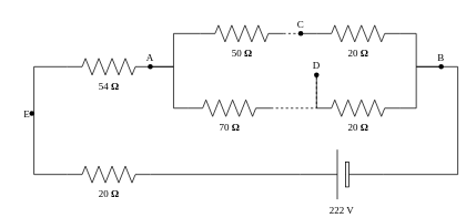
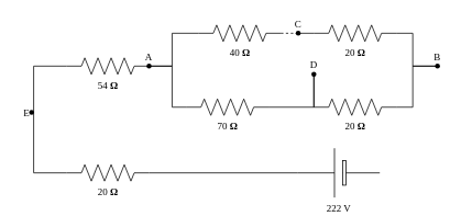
  <mxCell id="0" />
  <mxCell id="1" parent="0" />
  <mxCell id="2" style="edgeStyle=orthogonalEdgeStyle;rounded=0;html=1;exitPerimeter=0;entryX=0;entryY=0.5;entryPerimeter=0;labelBackgroundColor=none;startArrow=none;startFill=0;startSize=5;endArrow=none;endFill=0;endSize=5;jettySize=auto;orthogonalLoop=1;strokeWidth=1;fontFamily=Verdana;fontSize=12;" parent="1" source="19" target="5" edge="1"><mxGeometry relative="1" as="geometry" /></mxCell>
- <mxCell id="3" value="50&amp;nbsp;&lt;b&gt;Ω&lt;/b&gt;" style="verticalLabelPosition=bottom;shadow=0;dashed=0;align=center;html=1;verticalAlign=top;strokeWidth=1;shape=mxgraph.electrical.resistors.resistor_2;rounded=1;comic=0;labelBackgroundColor=none;fontFamily=Verdana;fontSize=12" parent="1" vertex="1"><mxGeometry x="240" y="30" width="100" height="20" as="geometry" /></mxCell>
+ <mxCell id="3" value="40&amp;nbsp;&lt;b&gt;Ω&lt;/b&gt;" style="verticalLabelPosition=bottom;shadow=0;dashed=0;align=center;html=1;verticalAlign=top;strokeWidth=1;shape=mxgraph.electrical.resistors.resistor_2;rounded=1;comic=0;labelBackgroundColor=none;fontFamily=Verdana;fontSize=12" parent="1" vertex="1"><mxGeometry x="240" y="30" width="100" height="20" as="geometry" /></mxCell>
  <mxCell id="4" style="edgeStyle=orthogonalEdgeStyle;rounded=0;html=1;exitX=1;exitY=0.5;exitPerimeter=0;labelBackgroundColor=none;startArrow=none;startFill=0;startSize=5;endArrow=none;endFill=0;endSize=5;jettySize=auto;orthogonalLoop=1;strokeWidth=1;fontFamily=Verdana;fontSize=12;" parent="1" source="5" edge="1" target="18"><mxGeometry relative="1" as="geometry"><mxPoint x="530" y="80" as="targetPoint" /><Array as="points"><mxPoint x="500" y="40" /><mxPoint x="500" y="80" /></Array></mxGeometry></mxCell>
  <mxCell id="5" value="20&amp;nbsp;&lt;b&gt;Ω&lt;/b&gt;" style="verticalLabelPosition=bottom;shadow=0;dashed=0;align=center;html=1;verticalAlign=top;strokeWidth=1;shape=mxgraph.electrical.resistors.resistor_2;rounded=1;comic=0;labelBackgroundColor=none;fontFamily=Verdana;fontSize=12" parent="1" vertex="1"><mxGeometry x="380" y="30" width="100" height="20" as="geometry" /></mxCell>
- <mxCell id="6" style="edgeStyle=orthogonalEdgeStyle;rounded=0;html=1;exitX=1;exitY=0.5;exitPerimeter=0;labelBackgroundColor=none;startArrow=none;startFill=0;startSize=5;endArrow=none;endFill=0;endSize=5;jettySize=auto;orthogonalLoop=1;strokeWidth=1;fontFamily=Verdana;fontSize=12;dashed=1;" parent="1" source="7" target="24" edge="1"><mxGeometry relative="1" as="geometry" /></mxCell>
+ <mxCell id="6" style="edgeStyle=orthogonalEdgeStyle;rounded=0;html=1;exitX=1;exitY=0.5;exitPerimeter=0;labelBackgroundColor=none;startArrow=none;startFill=0;startSize=5;endArrow=none;endFill=0;endSize=5;jettySize=auto;orthogonalLoop=1;strokeWidth=1;fontFamily=Verdana;fontSize=12" parent="1" source="7" target="24" edge="1"><mxGeometry relative="1" as="geometry" /></mxCell>
  <mxCell id="7" value="70&amp;nbsp;&lt;b&gt;Ω&lt;/b&gt;" style="verticalLabelPosition=bottom;shadow=0;dashed=0;align=center;html=1;verticalAlign=top;strokeWidth=1;shape=mxgraph.electrical.resistors.resistor_2;rounded=1;comic=0;labelBackgroundColor=none;fontFamily=Verdana;fontSize=12" parent="1" vertex="1"><mxGeometry x="225" y="120" width="100" height="20" as="geometry" /></mxCell>
  <mxCell id="8" style="edgeStyle=orthogonalEdgeStyle;rounded=0;html=1;exitX=1;exitY=0.5;exitPerimeter=0;labelBackgroundColor=none;startArrow=none;startFill=0;startSize=5;endArrow=none;endFill=0;endSize=5;jettySize=auto;orthogonalLoop=1;strokeWidth=1;fontFamily=Verdana;fontSize=12;" parent="1" source="9" edge="1" target="18"><mxGeometry relative="1" as="geometry"><mxPoint x="588" y="90" as="targetPoint" /><Array as="points"><mxPoint x="500" y="130" /><mxPoint x="500" y="80" /></Array></mxGeometry></mxCell>
  <mxCell id="9" value="20&amp;nbsp;&lt;b&gt;Ω&lt;/b&gt;" style="verticalLabelPosition=bottom;shadow=0;dashed=0;align=center;html=1;verticalAlign=top;strokeWidth=1;shape=mxgraph.electrical.resistors.resistor_2;rounded=1;comic=0;labelBackgroundColor=none;fontFamily=Verdana;fontSize=12" parent="1" vertex="1"><mxGeometry x="380" y="120" width="100" height="20" as="geometry" /></mxCell>
  <mxCell id="10" style="edgeStyle=orthogonalEdgeStyle;rounded=0;html=1;entryX=0;entryY=0.5;entryPerimeter=0;labelBackgroundColor=none;startArrow=none;startFill=0;startSize=5;endArrow=none;endFill=0;endSize=5;jettySize=auto;orthogonalLoop=1;strokeWidth=1;fontFamily=Verdana;fontSize=12" parent="1" source="21" target="3" edge="1"><mxGeometry relative="1" as="geometry"><Array as="points"><mxPoint x="208" y="80" /><mxPoint x="208" y="40" /></Array></mxGeometry></mxCell>
  <mxCell id="11" style="edgeStyle=orthogonalEdgeStyle;rounded=0;html=1;entryX=0;entryY=0.5;entryPerimeter=0;labelBackgroundColor=none;startArrow=none;startFill=0;startSize=5;endArrow=none;endFill=0;endSize=5;jettySize=auto;orthogonalLoop=1;strokeWidth=1;fontFamily=Verdana;fontSize=12;" parent="1" source="21" target="7" edge="1"><mxGeometry relative="1" as="geometry"><Array as="points"><mxPoint x="208" y="80" /><mxPoint x="208" y="130" /></Array></mxGeometry></mxCell>
  <mxCell id="12" value="54&amp;nbsp;&lt;b&gt;Ω&lt;/b&gt;" style="verticalLabelPosition=bottom;shadow=0;dashed=0;align=center;html=1;verticalAlign=top;strokeWidth=1;shape=mxgraph.electrical.resistors.resistor_2;rounded=1;comic=0;labelBackgroundColor=none;fontFamily=Verdana;fontSize=12;" parent="1" vertex="1"><mxGeometry x="80" y="70" width="100" height="20" as="geometry" /></mxCell>
  <mxCell id="13" style="edgeStyle=orthogonalEdgeStyle;rounded=0;html=1;exitX=0;exitY=0.5;exitPerimeter=0;labelBackgroundColor=none;startArrow=none;startFill=0;startSize=5;endArrow=none;endFill=0;endSize=5;jettySize=auto;orthogonalLoop=1;strokeWidth=1;fontFamily=Verdana;fontSize=12" parent="1" source="14" target="22" edge="1"><mxGeometry relative="1" as="geometry"><Array as="points"><mxPoint x="40" y="210" /></Array></mxGeometry></mxCell>
  <mxCell id="14" value="20&amp;nbsp;&lt;b&gt;Ω&lt;/b&gt;" style="verticalLabelPosition=bottom;shadow=0;dashed=0;align=center;html=1;verticalAlign=top;strokeWidth=1;shape=mxgraph.electrical.resistors.resistor_2;rounded=1;comic=0;labelBackgroundColor=none;fontFamily=Verdana;fontSize=12" parent="1" vertex="1"><mxGeometry x="80" y="200" width="100" height="20" as="geometry" /></mxCell>
  <mxCell id="15" style="edgeStyle=orthogonalEdgeStyle;rounded=0;html=1;exitX=1;exitY=0.5;exitPerimeter=0;entryX=1;entryY=0.5;entryPerimeter=0;labelBackgroundColor=none;startArrow=none;startFill=0;startSize=5;endArrow=none;endFill=0;endSize=5;jettySize=auto;orthogonalLoop=1;strokeWidth=1;fontFamily=Verdana;fontSize=12" parent="1" source="17" target="14" edge="1"><mxGeometry relative="1" as="geometry" /></mxCell>
- <mxCell id="16" style="edgeStyle=orthogonalEdgeStyle;rounded=0;html=1;exitX=0;exitY=0.5;exitPerimeter=0;labelBackgroundColor=none;startArrow=none;startFill=0;startSize=5;endArrow=none;endFill=0;endSize=5;jettySize=auto;orthogonalLoop=1;strokeWidth=1;fontFamily=Verdana;fontSize=12" parent="1" source="17" edge="1" target="18"><mxGeometry relative="1" as="geometry"><mxPoint x="530" y="80" as="targetPoint" /><Array as="points"><mxPoint x="550" y="210" /><mxPoint x="550" y="80" /></Array></mxGeometry></mxCell>
  <mxCell id="17" value="222 V" style="verticalLabelPosition=bottom;shadow=0;dashed=0;align=center;fillColor=default;html=1;verticalAlign=top;strokeWidth=1;shape=mxgraph.electrical.miscellaneous.monocell_battery;rounded=1;comic=0;labelBackgroundColor=none;fontFamily=Verdana;fontSize=12;flipH=1;" parent="1" vertex="1"><mxGeometry x="360" y="180" width="100" height="60" as="geometry" /></mxCell>
  <mxCell id="18" value="B" style="shape=waypoint;sketch=0;fillStyle=solid;size=6;pointerEvents=1;points=[];fillColor=none;resizable=0;rotatable=0;perimeter=centerPerimeter;snapToPoint=1;verticalAlign=top;spacingBottom=0;spacingTop=-5;fontFamily=Verdana;fontSize=12;" vertex="1" parent="1"><mxGeometry x="510" y="60" width="40" height="40" as="geometry" /></mxCell>
  <mxCell id="19" value="C" style="shape=waypoint;sketch=0;fillStyle=solid;size=6;pointerEvents=1;points=[];fillColor=none;resizable=0;rotatable=0;perimeter=centerPerimeter;snapToPoint=1;verticalAlign=top;spacingBottom=0;spacingTop=-5;fontFamily=Verdana;fontSize=12;" vertex="1" parent="1"><mxGeometry x="341" y="20" width="40" height="40" as="geometry" /></mxCell>
  <mxCell id="20" value="" style="edgeStyle=orthogonalEdgeStyle;rounded=0;html=1;exitX=1;exitY=0.5;exitPerimeter=0;entryPerimeter=0;labelBackgroundColor=none;startArrow=none;startFill=0;startSize=5;endArrow=none;endFill=0;endSize=5;jettySize=auto;orthogonalLoop=1;strokeWidth=1;fontFamily=Verdana;fontSize=12;dashed=1;" edge="1" parent="1" source="3" target="19"><mxGeometry relative="1" as="geometry"><mxPoint x="340" y="40" as="sourcePoint" /><mxPoint x="380" y="40" as="targetPoint" /></mxGeometry></mxCell>
  <mxCell id="21" value="A" style="shape=waypoint;sketch=0;fillStyle=solid;size=6;pointerEvents=1;points=[];fillColor=none;resizable=0;rotatable=0;perimeter=centerPerimeter;snapToPoint=1;verticalAlign=top;spacingBottom=0;spacingTop=-5;fontFamily=Verdana;fontSize=12;" vertex="1" parent="1"><mxGeometry x="160" y="60" width="40" height="40" as="geometry" /></mxCell>
  <mxCell id="22" value="E" style="shape=waypoint;sketch=0;fillStyle=solid;size=6;pointerEvents=1;points=[];fillColor=none;resizable=0;rotatable=0;perimeter=centerPerimeter;snapToPoint=1;verticalAlign=middle;spacingBottom=0;spacingTop=0;fontFamily=Verdana;fontSize=12;labelPosition=center;verticalLabelPosition=middle;align=left;spacingRight=0;spacingLeft=6;" vertex="1" parent="1"><mxGeometry x="20" y="124" width="35" height="25" as="geometry" /></mxCell>
  <mxCell id="23" style="edgeStyle=orthogonalEdgeStyle;rounded=0;html=1;labelBackgroundColor=none;startArrow=none;startFill=0;startSize=5;endArrow=none;endFill=0;endSize=5;jettySize=auto;orthogonalLoop=1;strokeWidth=1;fontFamily=Verdana;fontSize=12;entryX=0;entryY=0.5;entryDx=0;entryDy=0;entryPerimeter=0;" edge="1" parent="1" source="22" target="12"><mxGeometry relative="1" as="geometry"><Array as="points"><mxPoint x="40" y="80" /></Array><mxPoint x="90" y="220" as="sourcePoint" /><mxPoint x="50" y="154" as="targetPoint" /></mxGeometry></mxCell>
  <mxCell id="24" value="D" style="shape=waypoint;sketch=0;fillStyle=solid;size=6;pointerEvents=1;points=[];fillColor=none;resizable=0;rotatable=0;perimeter=centerPerimeter;snapToPoint=1;verticalAlign=top;spacingBottom=0;spacingTop=-5;fontFamily=Verdana;fontSize=12;" vertex="1" parent="1"><mxGeometry x="360" y="70" width="40" height="40" as="geometry" /></mxCell>
  <mxCell id="25" style="edgeStyle=orthogonalEdgeStyle;rounded=0;html=1;labelBackgroundColor=none;startArrow=none;startFill=0;startSize=5;endArrow=none;endFill=0;endSize=5;jettySize=auto;orthogonalLoop=1;strokeWidth=1;fontFamily=Verdana;fontSize=12;entryX=0;entryY=0.5;entryDx=0;entryDy=0;entryPerimeter=0;" edge="1" parent="1" source="24" target="9"><mxGeometry relative="1" as="geometry"><mxPoint x="350" y="140" as="sourcePoint" /><mxPoint x="370" y="140" as="targetPoint" /></mxGeometry></mxCell>
